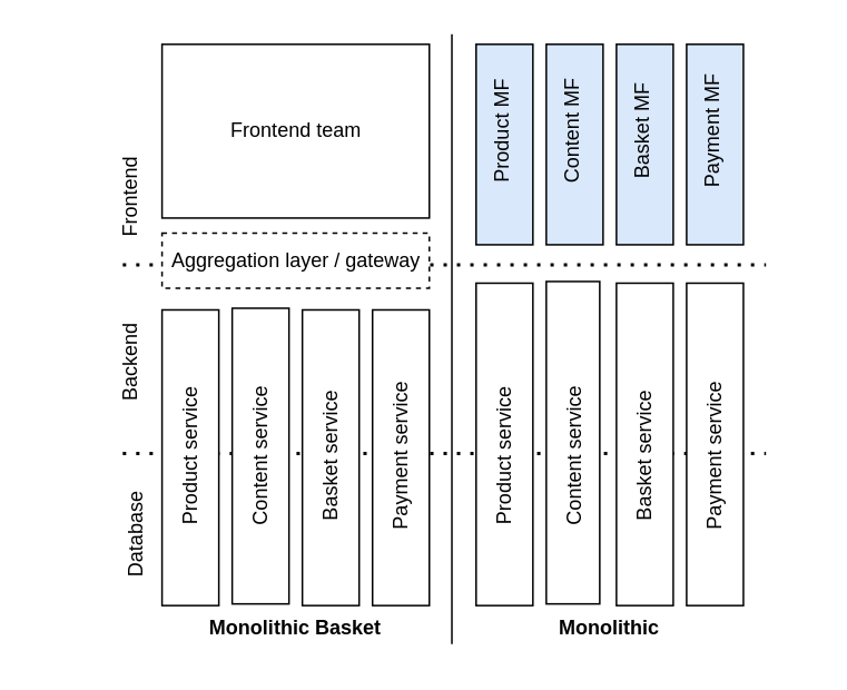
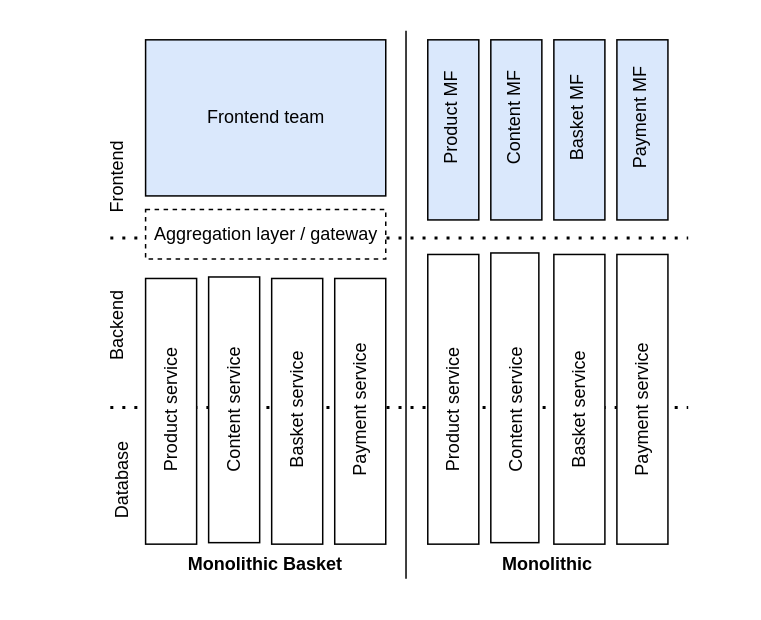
  <mxCell id="0" />
  <mxCell id="1" parent="0" />
  <mxCell id="2" value="" style="endArrow=none;dashed=1;html=1;dashPattern=1 3;strokeWidth=2;rounded=0;" edge="1" parent="1"><mxGeometry width="50" height="50" relative="1" as="geometry"><mxPoint x="73" y="158" as="sourcePoint" /><mxPoint x="458" y="158" as="targetPoint" /></mxGeometry></mxCell>
  <mxCell id="3" value="" style="endArrow=none;dashed=1;html=1;dashPattern=1 3;strokeWidth=2;rounded=0;" edge="1" parent="1"><mxGeometry width="50" height="50" relative="1" as="geometry"><mxPoint x="73" y="271" as="sourcePoint" /><mxPoint x="458" y="271" as="targetPoint" /></mxGeometry></mxCell>
- <mxCell id="4" value="Frontend team" style="rounded=0;whiteSpace=wrap;html=1;fillColor=#ffffff;" vertex="1" parent="1"><mxGeometry x="96.5" y="26" width="160" height="104" as="geometry" /></mxCell>
+ <mxCell id="4" value="Frontend team" style="rounded=0;whiteSpace=wrap;html=1;fillColor=#DAE8FC;" vertex="1" parent="1"><mxGeometry x="96.5" y="26" width="160" height="104" as="geometry" /></mxCell>
  <mxCell id="5" value="Aggregation layer / gateway" style="rounded=0;whiteSpace=wrap;html=1;fillColor=#FFFFFF;dashed=1;" vertex="1" parent="1"><mxGeometry x="96.5" y="139" width="160" height="33" as="geometry" /></mxCell>
  <mxCell id="6" value="" style="rounded=0;whiteSpace=wrap;html=1;" vertex="1" parent="1"><mxGeometry x="96.5" y="185" width="34" height="177" as="geometry" /></mxCell>
  <mxCell id="7" value="" style="rounded=0;whiteSpace=wrap;html=1;" vertex="1" parent="1"><mxGeometry x="138.5" y="184" width="34" height="177" as="geometry" /></mxCell>
  <mxCell id="8" value="" style="rounded=0;whiteSpace=wrap;html=1;" vertex="1" parent="1"><mxGeometry x="180.5" y="185" width="34" height="177" as="geometry" /></mxCell>
  <mxCell id="9" value="" style="rounded=0;whiteSpace=wrap;html=1;" vertex="1" parent="1"><mxGeometry x="222.5" y="185" width="34" height="177" as="geometry" /></mxCell>
  <mxCell id="10" value="Product service" style="text;html=1;strokeColor=none;fillColor=none;align=center;verticalAlign=middle;whiteSpace=wrap;rounded=0;rotation=-90;" vertex="1" parent="1"><mxGeometry x="56" y="264" width="115" height="17" as="geometry" /></mxCell>
  <mxCell id="11" value="Content service" style="text;html=1;strokeColor=none;fillColor=none;align=center;verticalAlign=middle;whiteSpace=wrap;rounded=0;rotation=-90;" vertex="1" parent="1"><mxGeometry x="98" y="264" width="115" height="17" as="geometry" /></mxCell>
  <mxCell id="12" value="Basket service" style="text;html=1;strokeColor=none;fillColor=none;align=center;verticalAlign=middle;whiteSpace=wrap;rounded=0;rotation=-90;" vertex="1" parent="1"><mxGeometry x="140" y="264" width="115" height="17" as="geometry" /></mxCell>
  <mxCell id="13" value="Payment service" style="text;html=1;strokeColor=none;fillColor=none;align=center;verticalAlign=middle;whiteSpace=wrap;rounded=0;rotation=-90;" vertex="1" parent="1"><mxGeometry x="182" y="264" width="115" height="17" as="geometry" /></mxCell>
  <mxCell id="14" value="Backend" style="text;html=1;strokeColor=none;fillColor=none;align=center;verticalAlign=middle;whiteSpace=wrap;rounded=0;rotation=-90;" vertex="1" parent="1"><mxGeometry x="20" y="208" width="115" height="17" as="geometry" /></mxCell>
  <mxCell id="15" value="Database" style="text;html=1;strokeColor=none;fillColor=none;align=center;verticalAlign=middle;whiteSpace=wrap;rounded=0;rotation=-90;" vertex="1" parent="1"><mxGeometry x="23" y="311" width="115" height="17" as="geometry" /></mxCell>
  <mxCell id="16" value="Frontend" style="text;html=1;strokeColor=none;fillColor=none;align=center;verticalAlign=middle;whiteSpace=wrap;rounded=0;rotation=-90;" vertex="1" parent="1"><mxGeometry x="20" y="109" width="115" height="17" as="geometry" /></mxCell>
  <mxCell id="17" value="" style="rounded=0;whiteSpace=wrap;html=1;fillColor=#DAE8FC;" vertex="1" parent="1"><mxGeometry x="284.5" y="26" width="34" height="120" as="geometry" /></mxCell>
  <mxCell id="18" value="" style="rounded=0;whiteSpace=wrap;html=1;" vertex="1" parent="1"><mxGeometry x="284.5" y="169" width="34" height="193" as="geometry" /></mxCell>
  <mxCell id="19" value="" style="rounded=0;whiteSpace=wrap;html=1;" vertex="1" parent="1"><mxGeometry x="326.5" y="168" width="32" height="193" as="geometry" /></mxCell>
  <mxCell id="20" value="" style="rounded=0;whiteSpace=wrap;html=1;" vertex="1" parent="1"><mxGeometry x="368.5" y="169" width="34" height="193" as="geometry" /></mxCell>
  <mxCell id="21" value="" style="rounded=0;whiteSpace=wrap;html=1;" vertex="1" parent="1"><mxGeometry x="410.5" y="169" width="34" height="193" as="geometry" /></mxCell>
  <mxCell id="22" value="Product service" style="text;html=1;strokeColor=none;fillColor=none;align=center;verticalAlign=middle;whiteSpace=wrap;rounded=0;rotation=-90;" vertex="1" parent="1"><mxGeometry x="244" y="264" width="115" height="17" as="geometry" /></mxCell>
  <mxCell id="23" value="Content service" style="text;html=1;strokeColor=none;fillColor=none;align=center;verticalAlign=middle;whiteSpace=wrap;rounded=0;rotation=-90;" vertex="1" parent="1"><mxGeometry x="286" y="264" width="115" height="17" as="geometry" /></mxCell>
  <mxCell id="24" value="Basket service" style="text;html=1;strokeColor=none;fillColor=none;align=center;verticalAlign=middle;whiteSpace=wrap;rounded=0;rotation=-90;" vertex="1" parent="1"><mxGeometry x="328" y="264" width="115" height="17" as="geometry" /></mxCell>
  <mxCell id="25" value="Payment service" style="text;html=1;strokeColor=none;fillColor=none;align=center;verticalAlign=middle;whiteSpace=wrap;rounded=0;rotation=-90;" vertex="1" parent="1"><mxGeometry x="370" y="264" width="115" height="17" as="geometry" /></mxCell>
  <mxCell id="26" value="" style="rounded=0;whiteSpace=wrap;html=1;fillColor=#DAE8FC;" vertex="1" parent="1"><mxGeometry x="326.5" y="26" width="34" height="120" as="geometry" /></mxCell>
  <mxCell id="27" value="" style="rounded=0;whiteSpace=wrap;html=1;fillColor=#DAE8FC;" vertex="1" parent="1"><mxGeometry x="368.5" y="26" width="34" height="120" as="geometry" /></mxCell>
  <mxCell id="28" value="" style="rounded=0;whiteSpace=wrap;html=1;fillColor=#DAE8FC;" vertex="1" parent="1"><mxGeometry x="410.5" y="26" width="34" height="120" as="geometry" /></mxCell>
  <mxCell id="29" value="Product MF" style="text;html=1;strokeColor=none;fillColor=none;align=center;verticalAlign=middle;whiteSpace=wrap;rounded=0;rotation=-90;" vertex="1" parent="1"><mxGeometry x="243" y="69.5" width="115" height="17" as="geometry" /></mxCell>
  <mxCell id="30" value="Content MF" style="text;html=1;strokeColor=none;fillColor=none;align=center;verticalAlign=middle;whiteSpace=wrap;rounded=0;rotation=-90;" vertex="1" parent="1"><mxGeometry x="285" y="69.5" width="115" height="17" as="geometry" /></mxCell>
  <mxCell id="31" value="Basket MF" style="text;html=1;strokeColor=none;fillColor=none;align=center;verticalAlign=middle;whiteSpace=wrap;rounded=0;rotation=-90;" vertex="1" parent="1"><mxGeometry x="327" y="69.5" width="115" height="17" as="geometry" /></mxCell>
  <mxCell id="32" value="Payment MF" style="text;html=1;strokeColor=none;fillColor=none;align=center;verticalAlign=middle;whiteSpace=wrap;rounded=0;rotation=-90;" vertex="1" parent="1"><mxGeometry x="369" y="69.5" width="115" height="17" as="geometry" /></mxCell>
  <mxCell id="33" value="&lt;b&gt;Monolithic Basket&lt;/b&gt;" style="text;html=1;strokeColor=none;fillColor=none;align=center;verticalAlign=middle;whiteSpace=wrap;rounded=0;" vertex="1" parent="1"><mxGeometry x="115" y="361" width="123" height="30" as="geometry" /></mxCell>
  <mxCell id="34" value="&lt;b&gt;Monolithic&lt;/b&gt;" style="text;html=1;strokeColor=none;fillColor=none;align=center;verticalAlign=middle;whiteSpace=wrap;rounded=0;" vertex="1" parent="1"><mxGeometry x="303" y="361" width="123" height="30" as="geometry" /></mxCell>
  <mxCell id="35" value="" style="endArrow=none;html=1;rounded=0;" edge="1" parent="1"><mxGeometry width="50" height="50" relative="1" as="geometry"><mxPoint x="270" y="385" as="sourcePoint" /><mxPoint x="270" y="20" as="targetPoint" /></mxGeometry></mxCell>
